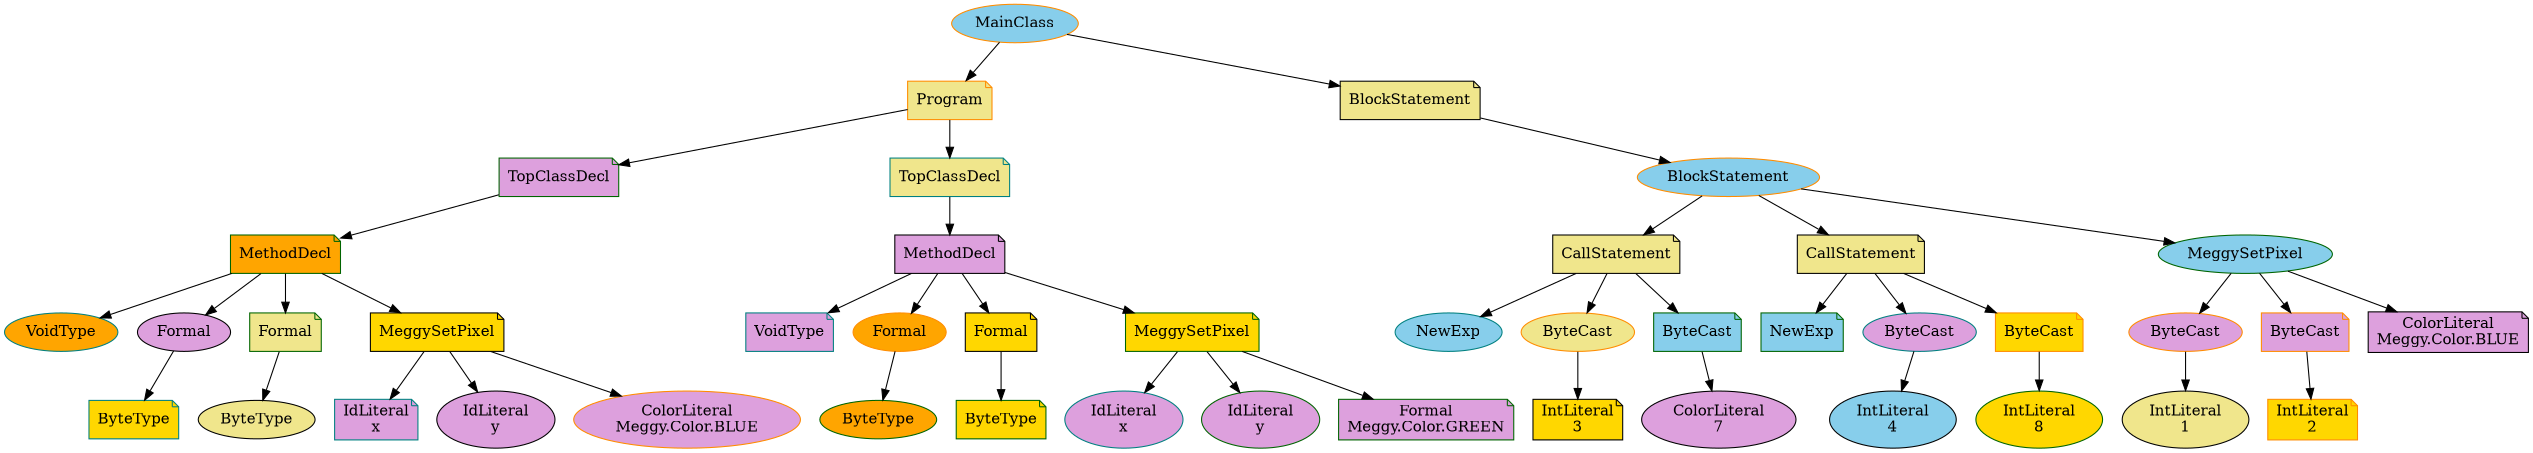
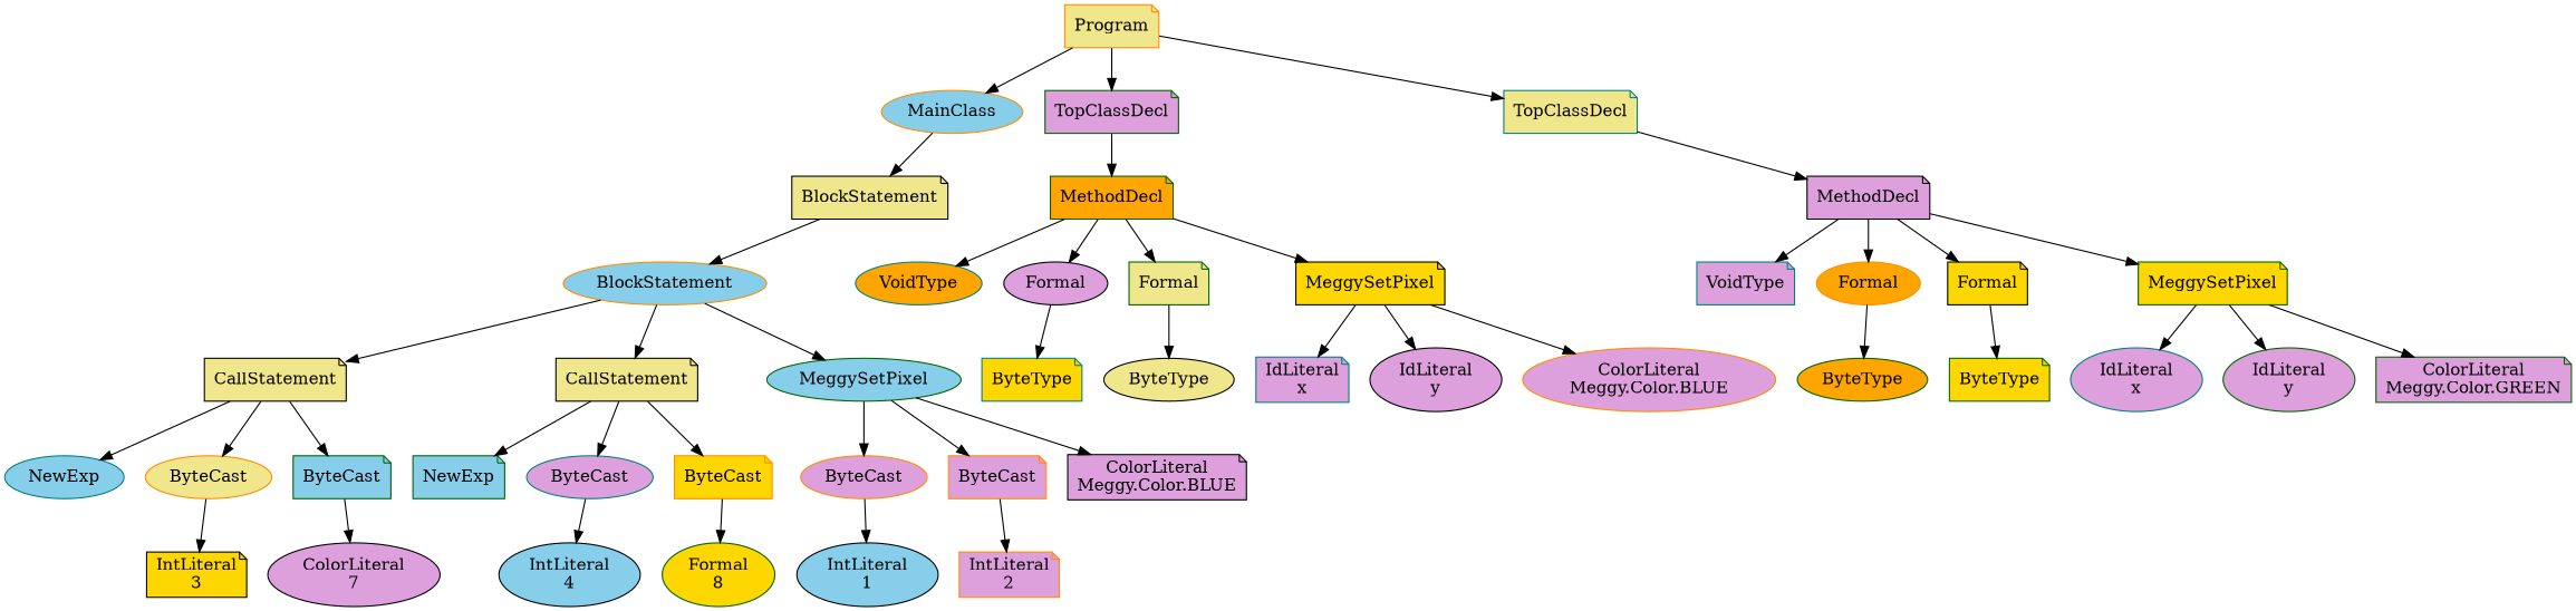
  digraph {
    node [color=black fillcolor=plum shape=note style=filled]
    n1 [color=darkorange fillcolor=khaki label=Program]
    n2 [color=darkorange fillcolor=skyblue label=MainClass shape=ellipse]
    n3 [color=darkgreen label=TopClassDecl]
    n4 [color=teal fillcolor=khaki label=TopClassDecl]
    n5 [fillcolor=khaki label=BlockStatement]
    n6 [color=darkgreen fillcolor=orange label=MethodDecl]
    n7 [label=MethodDecl]
    n8 [color=darkorange fillcolor=skyblue label=BlockStatement shape=ellipse]
    n9 [fillcolor=khaki label=CallStatement]
    n10 [fillcolor=khaki label=CallStatement]
    n11 [color=darkgreen fillcolor=skyblue label=MeggySetPixel shape=ellipse]
    n12 [color=teal fillcolor=skyblue label=NewExp shape=ellipse]
    n13 [color=darkorange fillcolor=khaki label=ByteCast shape=ellipse]
    n14 [color=darkgreen fillcolor=skyblue label=ByteCast]
    n15 [color=darkgreen fillcolor=skyblue label=NewExp]
    n16 [color=teal label=ByteCast shape=ellipse]
    n17 [color=darkorange fillcolor=gold label=ByteCast]
    n18 [color=darkorange label=ByteCast shape=ellipse]
    n19 [color=darkorange label=ByteCast]
    n20 [label="ColorLiteral\nMeggy.Color.BLUE"]
    n21 [fillcolor=gold label="IntLiteral\n3"]
    n22 [label="ColorLiteral\n7" shape=ellipse]
    n23 [fillcolor=skyblue label="IntLiteral\n4" shape=ellipse]
-   n24 [color=darkgreen fillcolor=gold label="IntLiteral\n8" shape=ellipse]
-   n25 [fillcolor=khaki label="IntLiteral\n1" shape=ellipse]
-   n26 [color=darkorange fillcolor=gold label="IntLiteral\n2"]
+   n24 [color=darkgreen fillcolor=gold label="Formal\n8" shape=ellipse]
+   n25 [fillcolor=skyblue label="IntLiteral\n1" shape=ellipse]
+   n26 [color=darkorange label="IntLiteral\n2"]
    n27 [color=teal fillcolor=orange label=VoidType shape=ellipse]
    n28 [label=Formal shape=ellipse]
    n29 [color=darkgreen fillcolor=khaki label=Formal]
    n30 [fillcolor=gold label=MeggySetPixel]
    n31 [color=teal fillcolor=gold label=ByteType]
    n32 [fillcolor=khaki label=ByteType shape=ellipse]
    n33 [color=teal label="IdLiteral\nx"]
    n34 [label="IdLiteral\ny" shape=ellipse]
    n35 [color=darkorange label="ColorLiteral\nMeggy.Color.BLUE" shape=ellipse]
    n36 [color=teal label=VoidType]
    n37 [color=darkorange fillcolor=orange label=Formal shape=ellipse]
    n38 [fillcolor=gold label=Formal]
    n39 [color=darkgreen fillcolor=gold label=MeggySetPixel]
    n40 [color=darkgreen fillcolor=orange label=ByteType shape=ellipse]
    n41 [color=darkgreen fillcolor=gold label=ByteType]
    n42 [color=teal label="IdLiteral\nx" shape=ellipse]
    n43 [color=darkgreen label="IdLiteral\ny" shape=ellipse]
-   n44 [color=darkgreen label="Formal\nMeggy.Color.GREEN"]
-   n2 -> n1
+   n44 [color=darkgreen label="ColorLiteral\nMeggy.Color.GREEN"]
+   n1 -> n2
    n1 -> n3
    n1 -> n4
    n2 -> n5
    n3 -> n6
    n4 -> n7
    n5 -> n8
    n6 -> n27
    n6 -> n28
    n6 -> n29
    n6 -> n30
    n7 -> n36
    n7 -> n37
    n7 -> n38
    n7 -> n39
    n8 -> n9
    n8 -> n10
    n8 -> n11
    n9 -> n12
    n9 -> n13
    n9 -> n14
    n10 -> n15
    n10 -> n16
    n10 -> n17
    n11 -> n18
    n11 -> n19
    n11 -> n20
    n13 -> n21
    n14 -> n22
    n16 -> n23
    n17 -> n24
    n18 -> n25
    n19 -> n26
    n28 -> n31
    n29 -> n32
    n30 -> n33
    n30 -> n34
    n30 -> n35
    n37 -> n40
    n38 -> n41
    n39 -> n42
    n39 -> n43
    n39 -> n44
  }
